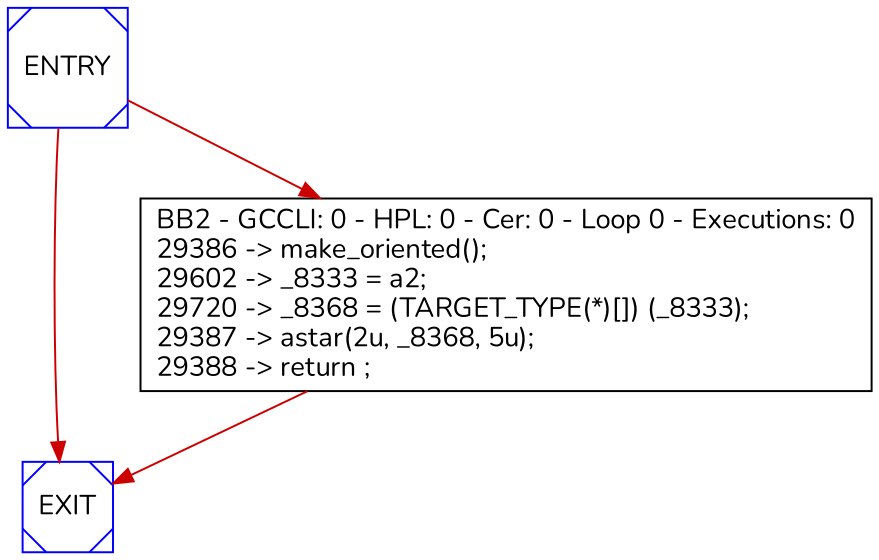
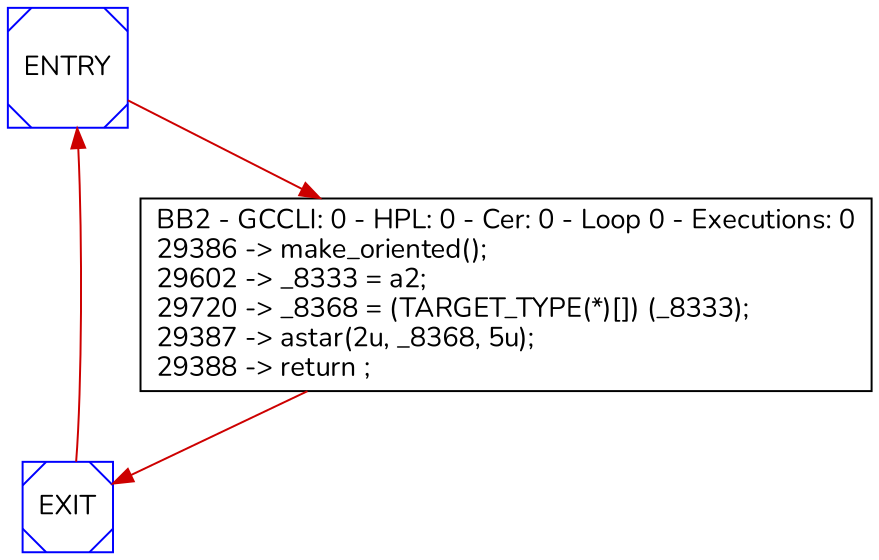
  digraph {
    fontname=Nunito
    node [color=blue shape=Msquare fontname=Nunito]
    edge [color=red3 fontcolor=blue fontname=Nunito]
    n1 [label=ENTRY]
    n2 [label=EXIT]
    n3 [label="BB2 - GCCLI: 0 - HPL: 0 - Cer: 0 - Loop 0 - Executions: 0\n29386 -> make_oriented();\l29602 -> _8333 = a2;\l29720 -> _8368 = (TARGET_TYPE(*)[]) (_8333);\l29387 -> astar(2u, _8368, 5u);\l29388 -> return ;\l" shape=box color=""]
-   n1 -> n2
+   n2 -> n1
    n1 -> n3
    n3 -> n2
  }
